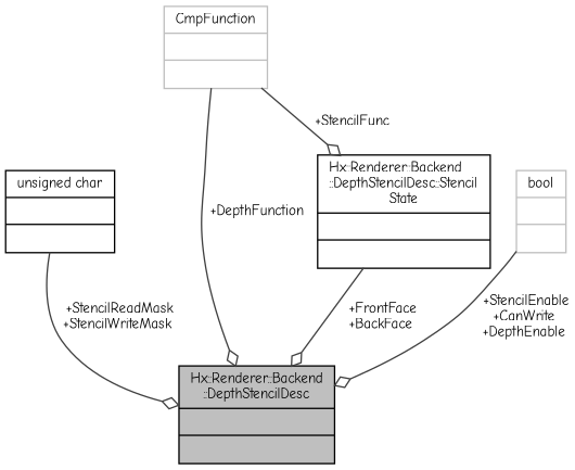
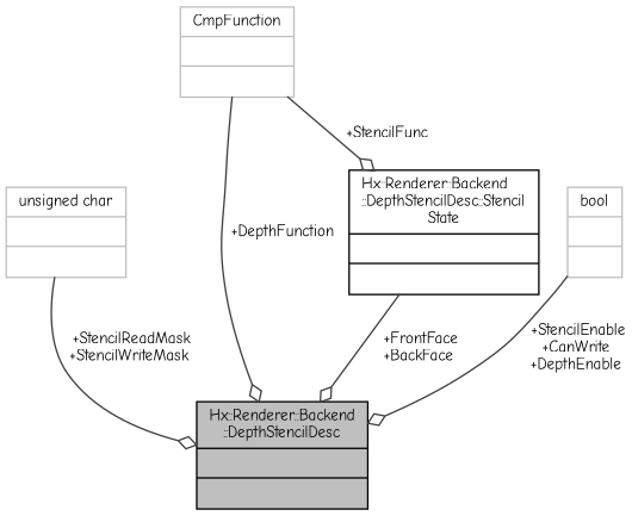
  digraph {
    fontname="Comic Neue"
    node [color=grey75 fillcolor=white fontname="Comic Neue" fontsize=10 shape=record style=filled]
    edge [arrowhead=odiamond color=grey25 fontname="Comic Neue" fontsize=10 labelfontname=Helvetica labelfontsize=10 style=solid]
    n1 [color=black fillcolor=grey75 fontcolor=black height=0.2 label="{Hx::Renderer::Backend\l::DepthStencilDesc\n||}" width=0.4]
-   n2 [color=black height=0.2 label="{unsigned char\n||}" width=0.4]
+   n2 [height=0.2 label="{unsigned char\n||}" width=0.4]
    n3 [color=black height=0.2 label="{Hx::Renderer::Backend\l::DepthStencilDesc::Stencil\lState\n||}" width=0.4]
    n4 [height=0.2 label="{CmpFunction\n||}" width=0.4]
    n5 [height=0.2 label="{bool\n||}" width=0.4]
    n2 -> n1 [label=" +StencilReadMask\n+StencilWriteMask"]
    n3 -> n1 [label=" +FrontFace\n+BackFace"]
    n4 -> n1 [label=" +DepthFunction"]
    n4 -> n3 [label=" +StencilFunc"]
    n5 -> n1 [label=" +StencilEnable\n+CanWrite\n+DepthEnable"]
  }
